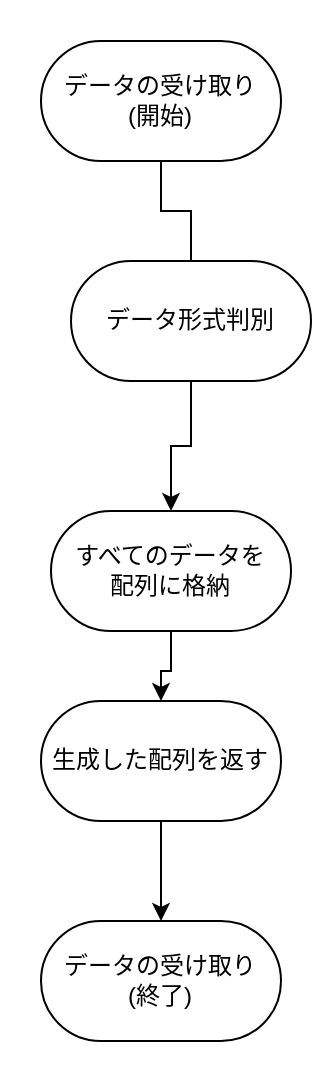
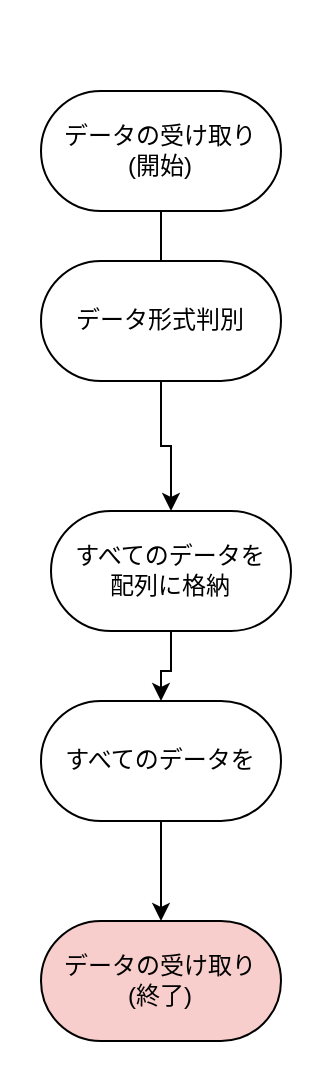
  <mxCell id="0" />
  <mxCell id="1" parent="0" />
  <mxCell id="2" value="" style="edgeStyle=orthogonalEdgeStyle;rounded=0;orthogonalLoop=1;jettySize=auto;html=1;endArrow=none;" edge="1" parent="1" source="3" target="5"><mxGeometry relative="1" as="geometry" /></mxCell>
- <mxCell id="3" value="データの受け取り&lt;br&gt;(開始)" style="rounded=1;whiteSpace=wrap;html=1;arcSize=50;" vertex="1" parent="1"><mxGeometry x="20" y="20" width="120" height="60" as="geometry" /></mxCell>
+ <mxCell id="3" value="データの受け取り&lt;br&gt;(開始)" style="rounded=1;whiteSpace=wrap;html=1;arcSize=50;" vertex="1" parent="1"><mxGeometry x="20" y="45" width="120" height="60" as="geometry" /></mxCell>
  <mxCell id="4" value="" style="edgeStyle=orthogonalEdgeStyle;rounded=0;orthogonalLoop=1;jettySize=auto;html=1;" edge="1" parent="1" source="5" target="7"><mxGeometry relative="1" as="geometry" /></mxCell>
- <mxCell id="5" value="データ形式判別" style="whiteSpace=wrap;html=1;rounded=1;arcSize=50;" vertex="1" parent="1"><mxGeometry x="35" y="130" width="120" height="60" as="geometry" /></mxCell>
+ <mxCell id="5" value="データ形式判別" style="whiteSpace=wrap;html=1;rounded=1;arcSize=50;" vertex="1" parent="1"><mxGeometry x="20" y="130" width="120" height="60" as="geometry" /></mxCell>
  <mxCell id="6" value="" style="edgeStyle=orthogonalEdgeStyle;rounded=0;orthogonalLoop=1;jettySize=auto;html=1;" edge="1" parent="1" source="7" target="9"><mxGeometry relative="1" as="geometry" /></mxCell>
  <mxCell id="7" value="すべてのデータを&lt;br&gt;配列に格納" style="whiteSpace=wrap;html=1;rounded=1;arcSize=50;" vertex="1" parent="1"><mxGeometry x="25" y="255" width="120" height="60" as="geometry" /></mxCell>
  <mxCell id="8" value="" style="edgeStyle=orthogonalEdgeStyle;rounded=0;orthogonalLoop=1;jettySize=auto;html=1;" edge="1" parent="1" source="9" target="10"><mxGeometry relative="1" as="geometry" /></mxCell>
- <mxCell id="9" value="生成した配列を返す" style="whiteSpace=wrap;html=1;rounded=1;arcSize=50;" vertex="1" parent="1"><mxGeometry x="20" y="350" width="120" height="60" as="geometry" /></mxCell>
- <mxCell id="10" value="データの受け取り&lt;br&gt;(終了)" style="whiteSpace=wrap;html=1;rounded=1;arcSize=50;" vertex="1" parent="1"><mxGeometry x="20" y="460" width="120" height="60" as="geometry" /></mxCell>
+ <mxCell id="9" value="すべてのデータを" style="whiteSpace=wrap;html=1;rounded=1;arcSize=50;" vertex="1" parent="1"><mxGeometry x="20" y="350" width="120" height="60" as="geometry" /></mxCell>
+ <mxCell id="10" value="データの受け取り&lt;br&gt;(終了)" style="whiteSpace=wrap;html=1;rounded=1;arcSize=50;fillColor=#f8cecc;" vertex="1" parent="1"><mxGeometry x="20" y="460" width="120" height="60" as="geometry" /></mxCell>
